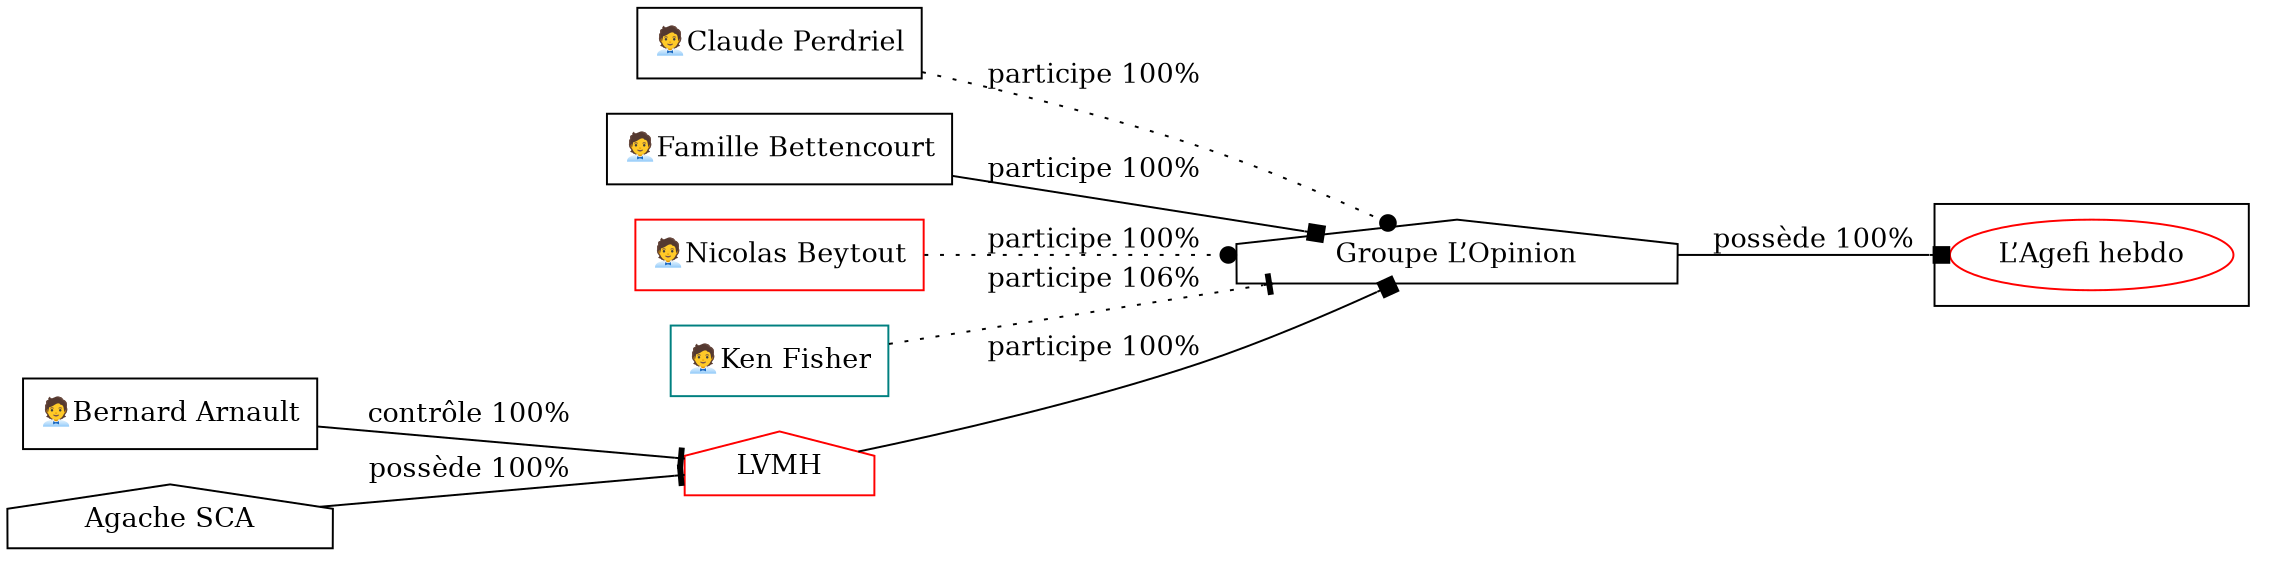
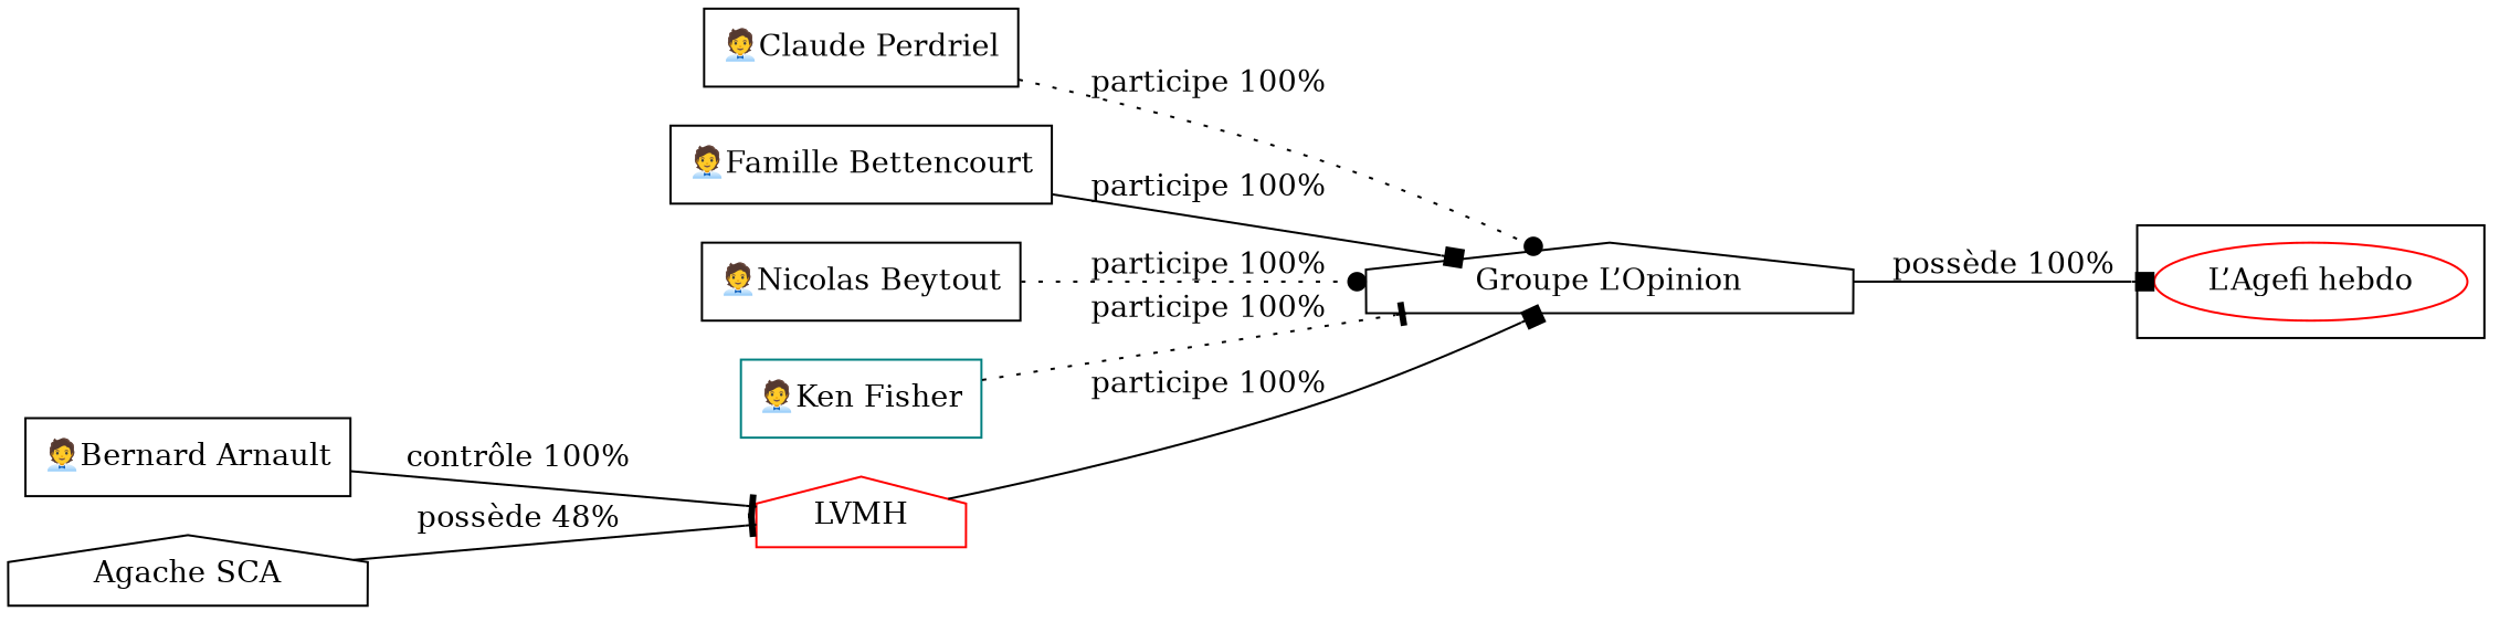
  digraph {
    rankdir=LR
    node [color=black shape=box]
    edge [arrowhead=tee style=solid]
    n1 [label="🧑‍💼Claude Perdriel"]
    n2 [label="🧑‍💼Bernard Arnault"]
    n3 [label="🧑‍💼Famille Bettencourt"]
-   n4 [color=red label="🧑‍💼Nicolas Beytout"]
+   n4 [label="🧑‍💼Nicolas Beytout"]
    n5 [color=teal label="🧑‍💼Ken Fisher"]
    n6 [color=red label="L’Agefi hebdo" shape=""]
    n7 [label="Groupe L’Opinion" shape=house]
    n8 [color=red label=LVMH shape=house]
    n9 [label="Agache SCA" shape=house]
    subgraph sub_1 {
      n1
      n2
      n3
      n4
      n5
    }
    subgraph cluster_2 {
      n6
    }
    n1 -> n7 [arrowhead=dot label="participe 100%" style=dotted]
    n2 -> n8 [label="contrôle 100%"]
    n3 -> n7 [arrowhead=box label="participe 100%"]
    n4 -> n7 [arrowhead=dot label="participe 100%" style=dotted]
-   n5 -> n7 [label="participe 106%" style=dotted]
+   n5 -> n7 [label="participe 100%" style=dotted]
    n7 -> n6 [arrowhead=box label="possède 100%"]
    n8 -> n7 [arrowhead=box label="participe 100%"]
-   n9 -> n8 [label="possède 100%"]
+   n9 -> n8 [label="possède 48%"]
  }
